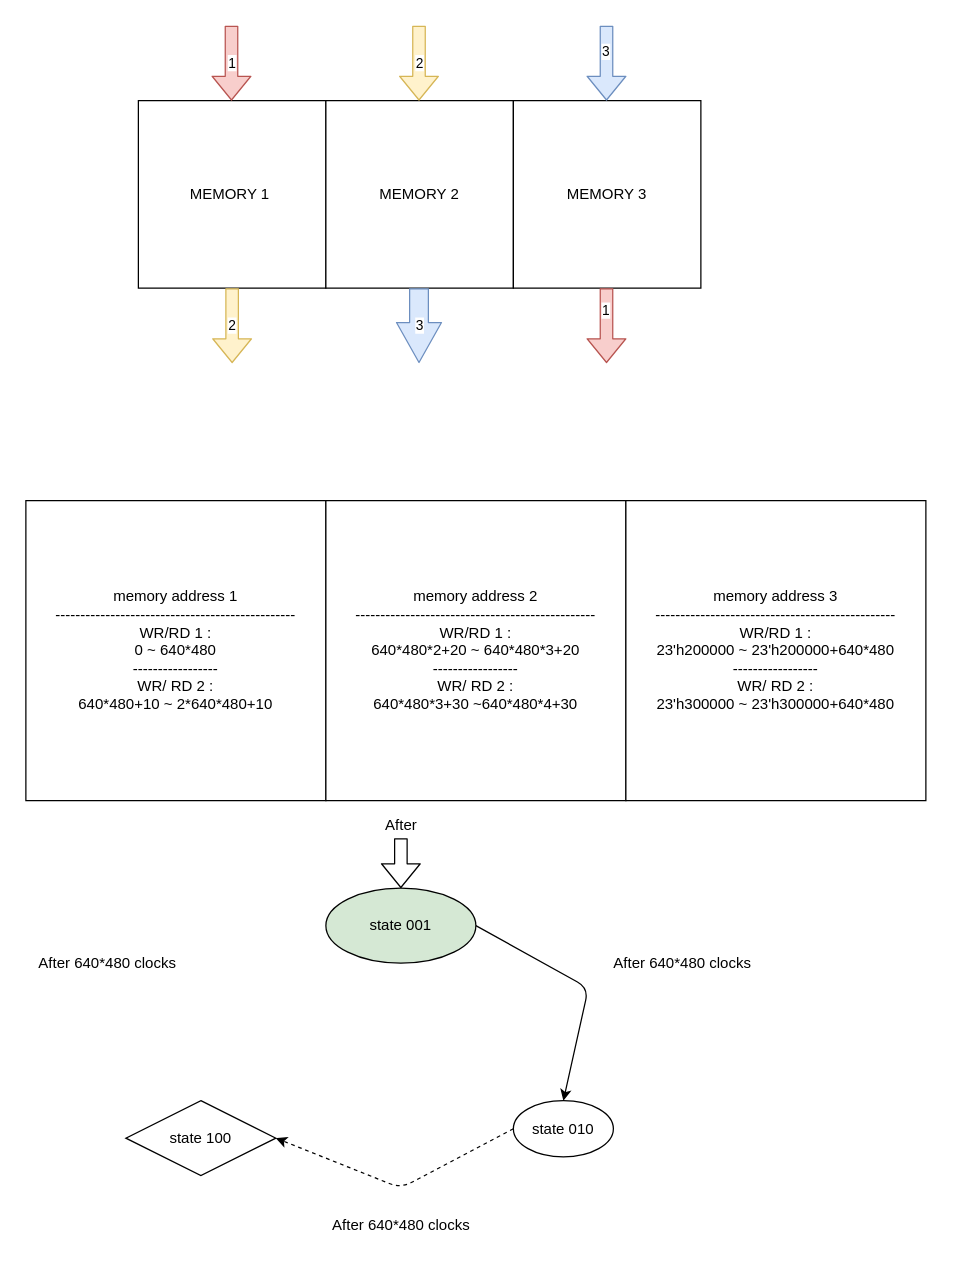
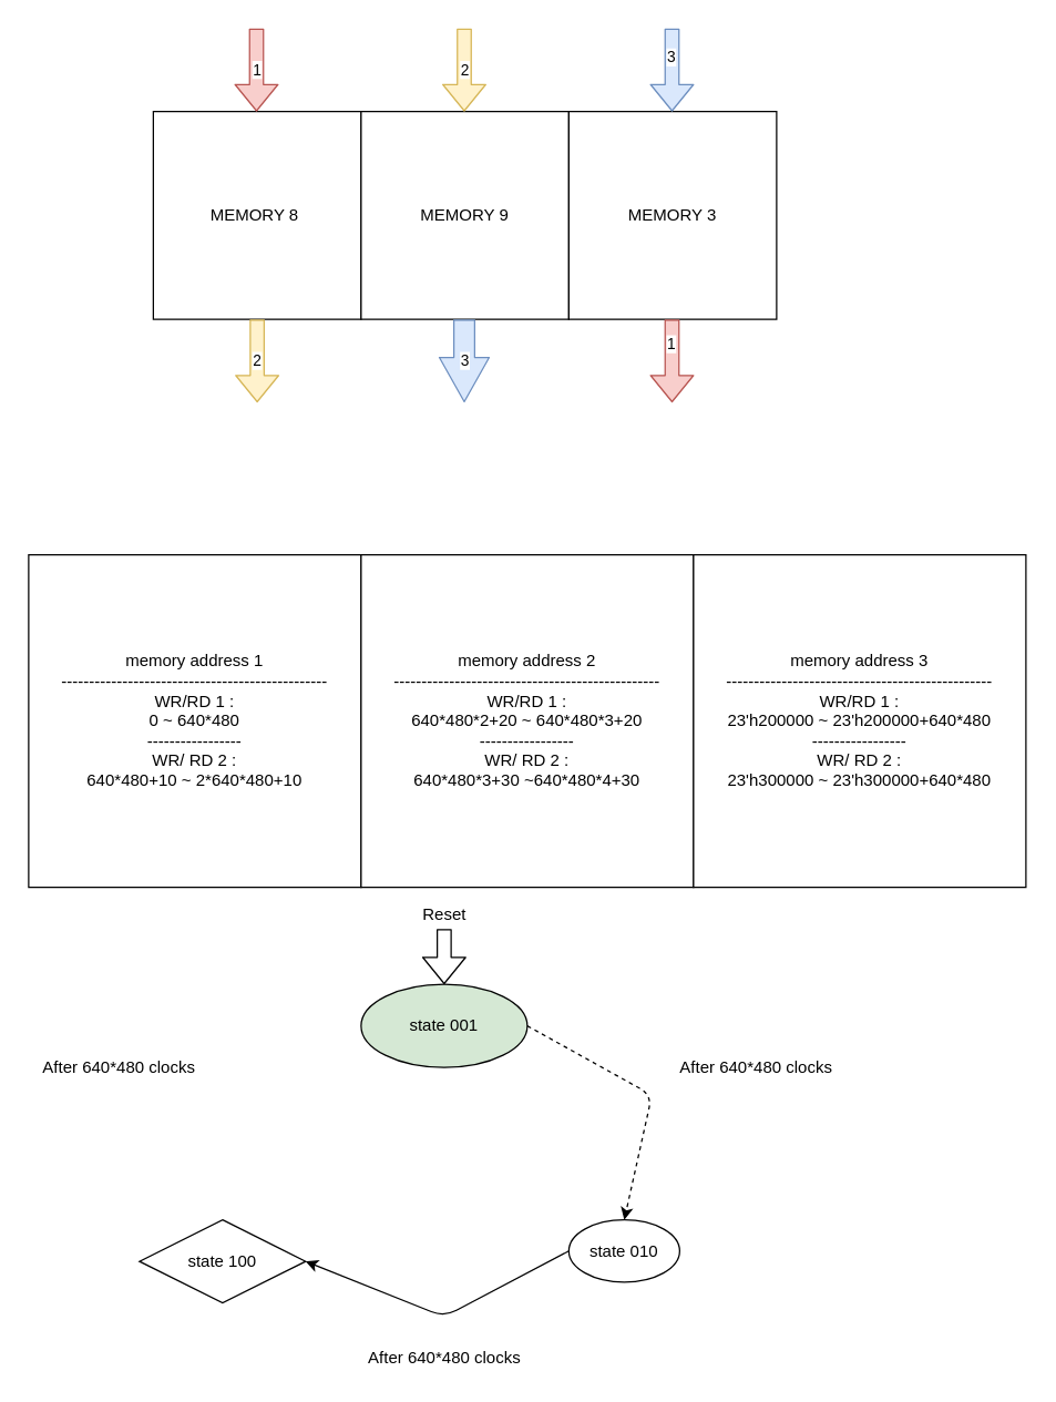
  <mxCell id="0" />
  <mxCell id="1" parent="0" />
  <mxCell id="2" value="memory address&amp;nbsp;1&lt;br&gt;------------------------------------------------&lt;br&gt;WR/RD 1 : &lt;br&gt;0 ~ 640*480&lt;br&gt;-----------------&lt;br&gt;WR/ RD 2 : &lt;br&gt;640*480+10 ~ 2*640*480+10" style="whiteSpace=wrap;html=1;aspect=fixed;" parent="1" vertex="1"><mxGeometry x="20" y="400" width="240" height="240" as="geometry" /></mxCell>
  <mxCell id="3" value="memory address&amp;nbsp;2&lt;br&gt;------------------------------------------------&lt;br&gt;WR/RD 1 : &lt;br&gt;640*480*2+20 ~ 640*480*3+20&lt;br&gt;-----------------&lt;br&gt;WR/ RD 2 : &lt;br&gt;640*480*3+30 ~640*480*4+30" style="whiteSpace=wrap;html=1;aspect=fixed;" parent="1" vertex="1"><mxGeometry x="260" y="400" width="240" height="240" as="geometry" /></mxCell>
  <mxCell id="4" value="memory address 3&lt;br&gt;------------------------------------------------&lt;br&gt;WR/RD 1 : &lt;br&gt;23'h200000 ~ 23'h200000+640*480&lt;br&gt;-----------------&lt;br&gt;WR/ RD 2 : &lt;br&gt;23'h300000 ~ 23'h300000+640*480" style="whiteSpace=wrap;html=1;aspect=fixed;" parent="1" vertex="1"><mxGeometry x="500" y="400" width="240" height="240" as="geometry" /></mxCell>
  <mxCell id="5" value="state 001" style="ellipse;whiteSpace=wrap;html=1;fillColor=#d5e8d4;" parent="1" vertex="1"><mxGeometry x="260" y="710" width="120" height="60" as="geometry" /></mxCell>
  <mxCell id="6" value="state 010" style="ellipse;whiteSpace=wrap;html=1;" parent="1" vertex="1"><mxGeometry x="410" y="880" width="80" height="45" as="geometry" /></mxCell>
  <mxCell id="7" value="state 100" style="rhombus;whiteSpace=wrap;html=1;" parent="1" vertex="1"><mxGeometry x="100" y="880" width="120" height="60" as="geometry" /></mxCell>
- <mxCell id="8" value="" style="endArrow=classic;html=1;entryX=0.5;entryY=0;entryDx=0;entryDy=0;exitX=1;exitY=0.5;exitDx=0;exitDy=0;" parent="1" source="5" target="6" edge="1"><mxGeometry width="50" height="50" relative="1" as="geometry"><mxPoint x="360" y="840" as="sourcePoint" /><mxPoint x="410" y="790" as="targetPoint" /><Array as="points"><mxPoint x="470" y="790" /></Array></mxGeometry></mxCell>
- <mxCell id="9" value="" style="endArrow=classic;html=1;entryX=1;entryY=0.5;entryDx=0;entryDy=0;exitX=0;exitY=0.5;exitDx=0;exitDy=0;dashed=1;" parent="1" source="6" target="7" edge="1"><mxGeometry width="50" height="50" relative="1" as="geometry"><mxPoint x="380" y="900" as="sourcePoint" /><mxPoint x="470.04" y="890" as="targetPoint" /><Array as="points"><mxPoint x="320" y="950" /></Array></mxGeometry></mxCell>
+ <mxCell id="8" value="" style="endArrow=classic;html=1;entryX=0.5;entryY=0;entryDx=0;entryDy=0;exitX=1;exitY=0.5;exitDx=0;exitDy=0;dashed=1;" parent="1" source="5" target="6" edge="1"><mxGeometry width="50" height="50" relative="1" as="geometry"><mxPoint x="360" y="840" as="sourcePoint" /><mxPoint x="410" y="790" as="targetPoint" /><Array as="points"><mxPoint x="470" y="790" /></Array></mxGeometry></mxCell>
+ <mxCell id="9" value="" style="endArrow=classic;html=1;entryX=1;entryY=0.5;entryDx=0;entryDy=0;exitX=0;exitY=0.5;exitDx=0;exitDy=0;" parent="1" source="6" target="7" edge="1"><mxGeometry width="50" height="50" relative="1" as="geometry"><mxPoint x="380" y="900" as="sourcePoint" /><mxPoint x="470.04" y="890" as="targetPoint" /><Array as="points"><mxPoint x="320" y="950" /></Array></mxGeometry></mxCell>
  <mxCell id="10" value="After 640*480 clocks" style="text;html=1;align=center;verticalAlign=middle;resizable=0;points=[];autosize=1;strokeColor=none;fillColor=none;" parent="1" vertex="1"><mxGeometry x="20" y="760" width="130" height="20" as="geometry" /></mxCell>
  <mxCell id="11" value="After 640*480 clocks" style="text;html=1;align=center;verticalAlign=middle;resizable=0;points=[];autosize=1;strokeColor=none;fillColor=none;" parent="1" vertex="1"><mxGeometry x="255" y="970" width="130" height="20" as="geometry" /></mxCell>
  <mxCell id="12" value="After 640*480 clocks" style="text;html=1;align=center;verticalAlign=middle;resizable=0;points=[];autosize=1;strokeColor=none;fillColor=none;" parent="1" vertex="1"><mxGeometry x="480" y="760" width="130" height="20" as="geometry" /></mxCell>
- <mxCell id="13" value="After" style="text;html=1;align=center;verticalAlign=middle;resizable=0;points=[];autosize=1;strokeColor=none;fillColor=none;" parent="1" vertex="1"><mxGeometry x="295" y="650" width="50" height="20" as="geometry" /></mxCell>
+ <mxCell id="13" value="Reset" style="text;html=1;align=center;verticalAlign=middle;resizable=0;points=[];autosize=1;strokeColor=none;fillColor=none;" parent="1" vertex="1"><mxGeometry x="295" y="650" width="50" height="20" as="geometry" /></mxCell>
  <mxCell id="14" value="" style="shape=flexArrow;endArrow=classic;html=1;entryX=0.5;entryY=0;entryDx=0;entryDy=0;" parent="1" target="5" edge="1"><mxGeometry width="50" height="50" relative="1" as="geometry"><mxPoint x="320" y="670" as="sourcePoint" /><mxPoint x="360" y="620" as="targetPoint" /></mxGeometry></mxCell>
- <mxCell id="15" value="MEMORY 1&amp;nbsp;" style="whiteSpace=wrap;html=1;aspect=fixed;" parent="1" vertex="1"><mxGeometry x="110" y="80" width="150" height="150" as="geometry" /></mxCell>
- <mxCell id="16" value="MEMORY 2" style="whiteSpace=wrap;html=1;aspect=fixed;" parent="1" vertex="1"><mxGeometry x="260" y="80" width="150" height="150" as="geometry" /></mxCell>
+ <mxCell id="15" value="MEMORY 8&amp;nbsp;" style="whiteSpace=wrap;html=1;aspect=fixed;" parent="1" vertex="1"><mxGeometry x="110" y="80" width="150" height="150" as="geometry" /></mxCell>
+ <mxCell id="16" value="MEMORY 9" style="whiteSpace=wrap;html=1;aspect=fixed;" parent="1" vertex="1"><mxGeometry x="260" y="80" width="150" height="150" as="geometry" /></mxCell>
  <mxCell id="17" value="MEMORY 3" style="whiteSpace=wrap;html=1;aspect=fixed;" parent="1" vertex="1"><mxGeometry x="410" y="80" width="150" height="150" as="geometry" /></mxCell>
  <mxCell id="18" value="2" style="shape=flexArrow;endArrow=classic;html=1;exitX=0.5;exitY=1;exitDx=0;exitDy=0;fillColor=#fff2cc;strokeColor=#d6b656;" parent="1" source="15" edge="1"><mxGeometry width="50" height="50" relative="1" as="geometry"><mxPoint x="330" y="370" as="sourcePoint" /><mxPoint x="185" y="290" as="targetPoint" /></mxGeometry></mxCell>
  <mxCell id="19" value="" style="shape=flexArrow;endArrow=classic;html=1;exitX=0.5;exitY=1;exitDx=0;exitDy=0;fillColor=#dae8fc;strokeColor=#6c8ebf;" parent="1" edge="1"><mxGeometry width="50" height="50" relative="1" as="geometry"><mxPoint x="484.5" y="20" as="sourcePoint" /><mxPoint x="484.5" y="80" as="targetPoint" /></mxGeometry></mxCell>
  <mxCell id="20" value="3" style="edgeLabel;html=1;align=center;verticalAlign=middle;resizable=0;points=[];" parent="19" vertex="1" connectable="0"><mxGeometry x="-0.333" y="-1" relative="1" as="geometry"><mxPoint as="offset" /></mxGeometry></mxCell>
  <mxCell id="21" value="3" style="shape=flexArrow;endArrow=classic;html=1;exitX=0.5;exitY=1;exitDx=0;exitDy=0;fillColor=#dae8fc;strokeColor=#6c8ebf;width=15;endSize=10.33;" parent="1" edge="1"><mxGeometry width="50" height="50" relative="1" as="geometry"><mxPoint x="334.5" y="230" as="sourcePoint" /><mxPoint x="334.5" y="290" as="targetPoint" /></mxGeometry></mxCell>
  <mxCell id="22" value="" style="shape=flexArrow;endArrow=classic;html=1;exitX=0.5;exitY=1;exitDx=0;exitDy=0;fillColor=#f8cecc;strokeColor=#b85450;" parent="1" edge="1"><mxGeometry width="50" height="50" relative="1" as="geometry"><mxPoint x="484.5" y="230" as="sourcePoint" /><mxPoint x="484.5" y="290" as="targetPoint" /></mxGeometry></mxCell>
  <mxCell id="23" value="1" style="edgeLabel;html=1;align=center;verticalAlign=middle;resizable=0;points=[];" parent="22" vertex="1" connectable="0"><mxGeometry x="-0.433" y="-1" relative="1" as="geometry"><mxPoint as="offset" /></mxGeometry></mxCell>
  <mxCell id="24" value="2" style="shape=flexArrow;endArrow=classic;html=1;exitX=0.5;exitY=1;exitDx=0;exitDy=0;fillColor=#fff2cc;strokeColor=#d6b656;" parent="1" edge="1"><mxGeometry width="50" height="50" relative="1" as="geometry"><mxPoint x="334.5" y="20" as="sourcePoint" /><mxPoint x="334.5" y="80" as="targetPoint" /></mxGeometry></mxCell>
  <mxCell id="25" value="1" style="shape=flexArrow;endArrow=classic;html=1;exitX=0.5;exitY=1;exitDx=0;exitDy=0;fillColor=#f8cecc;strokeColor=#b85450;" parent="1" edge="1"><mxGeometry width="50" height="50" relative="1" as="geometry"><mxPoint x="184.5" y="20" as="sourcePoint" /><mxPoint x="184.5" y="80" as="targetPoint" /></mxGeometry></mxCell>
